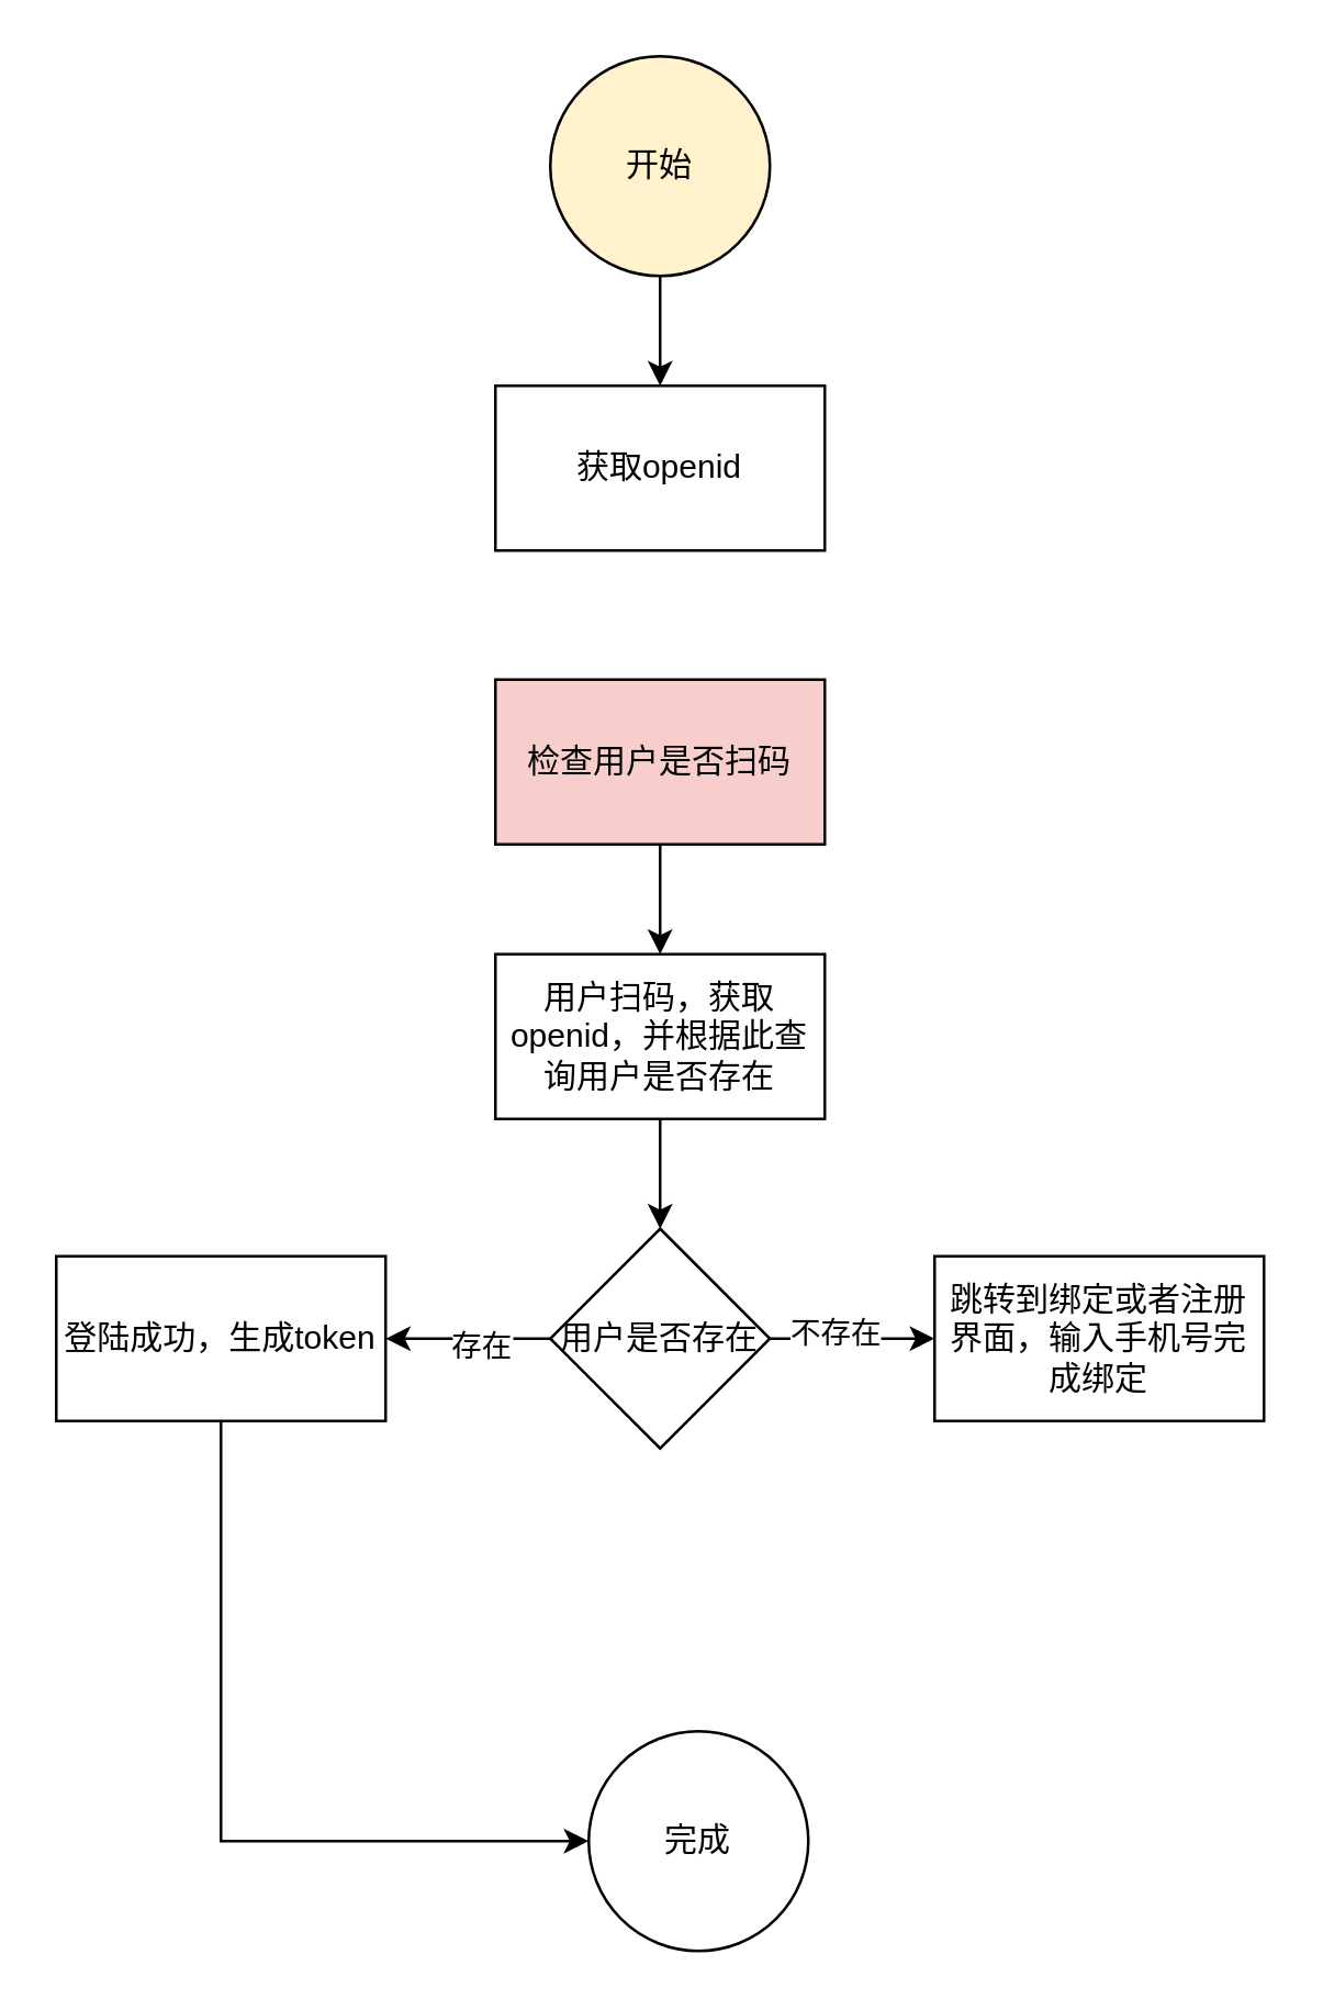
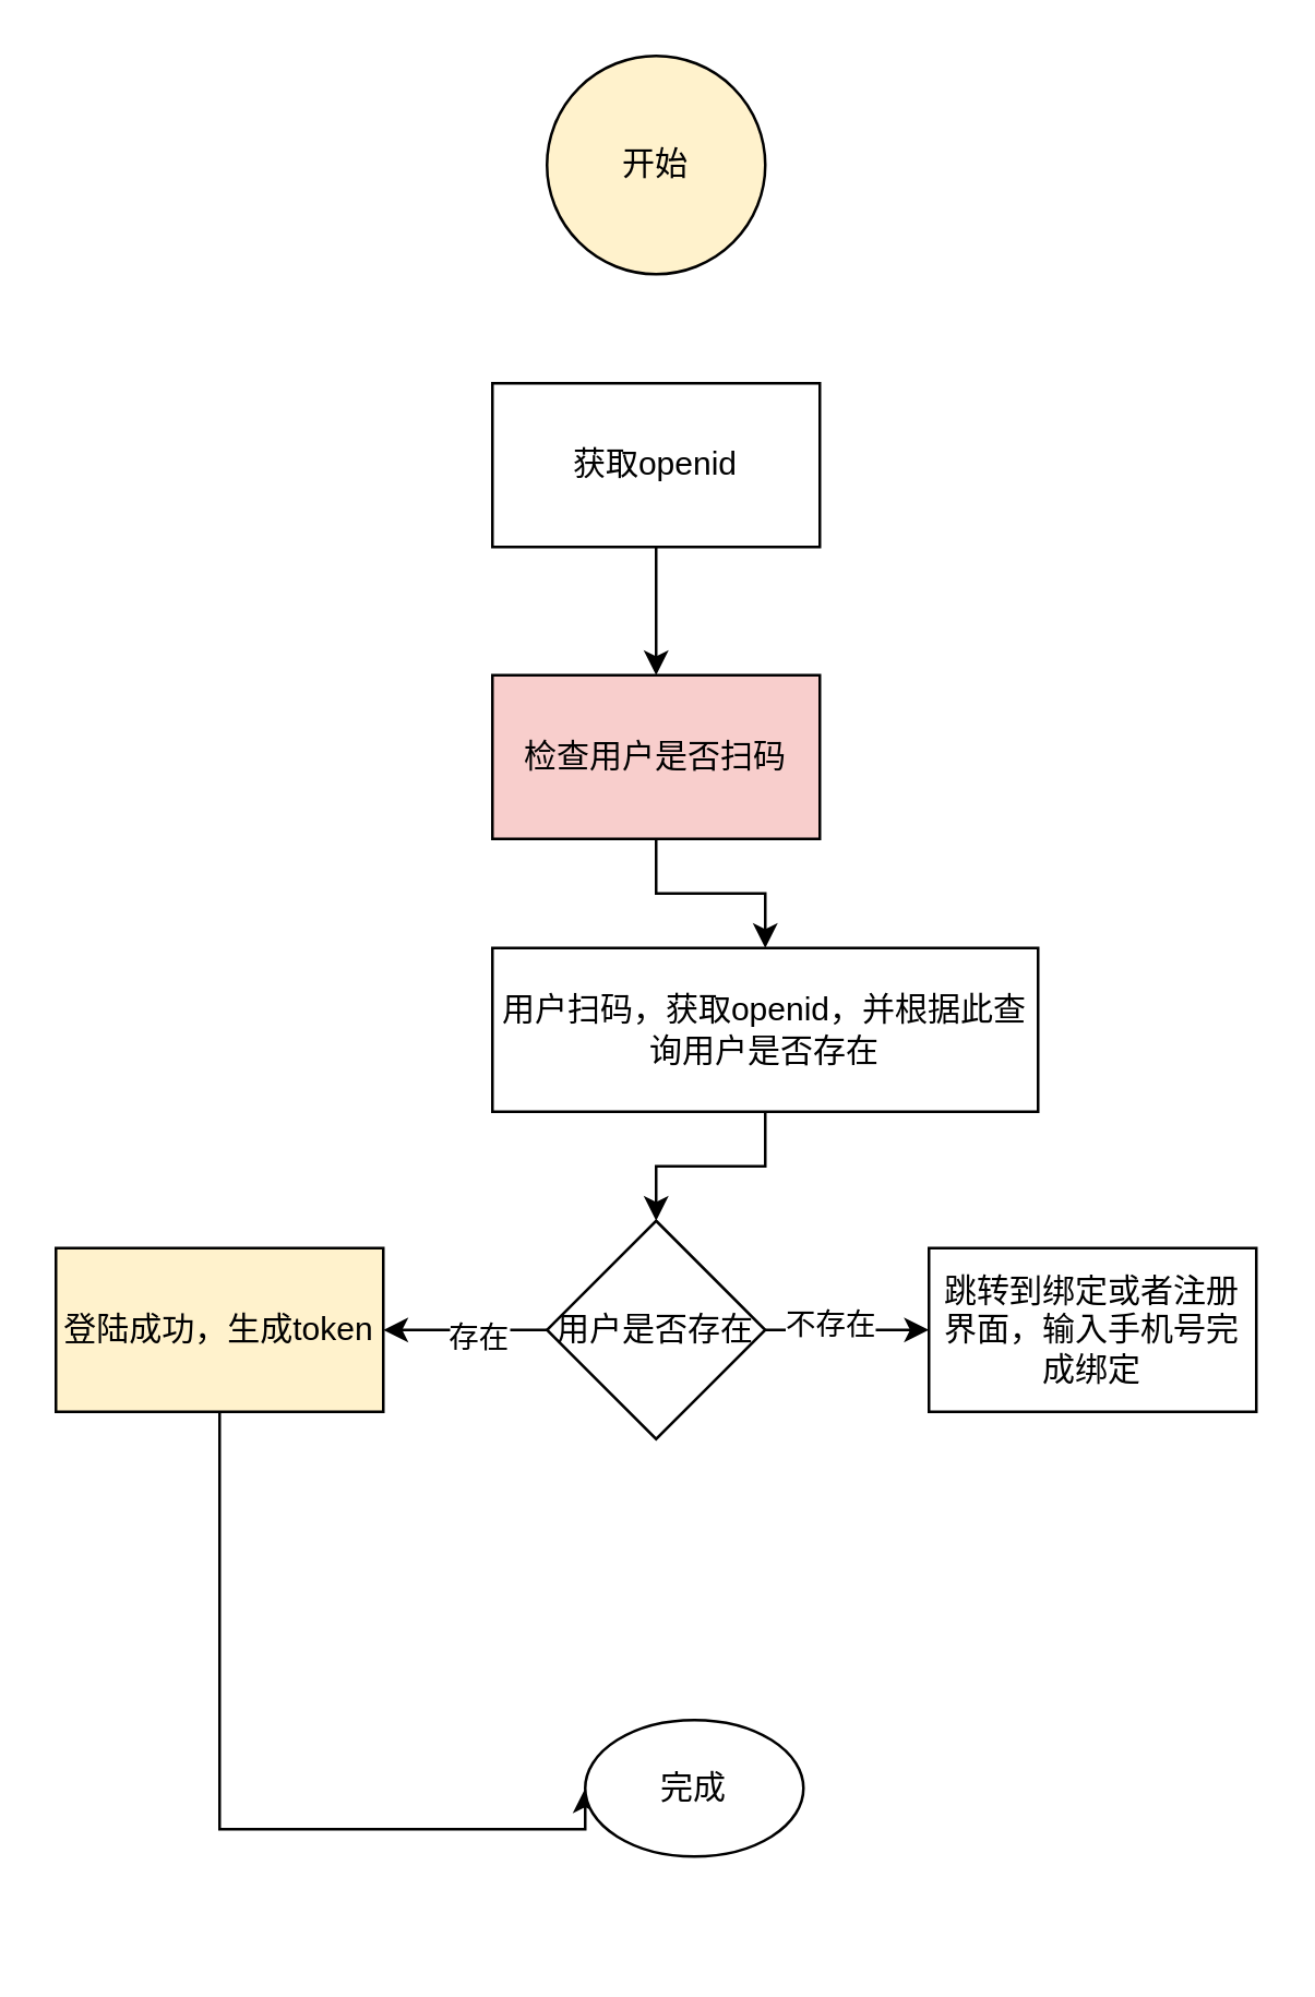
  <mxCell id="0" />
  <mxCell id="1" parent="0" />
- <mxCell id="2" value="" style="edgeStyle=orthogonalEdgeStyle;rounded=0;orthogonalLoop=1;jettySize=auto;html=1;" edge="1" parent="1" source="3" target="5"><mxGeometry relative="1" as="geometry" /></mxCell>
  <mxCell id="3" value="开始" style="ellipse;whiteSpace=wrap;html=1;aspect=fixed;fillColor=#fff2cc;" vertex="1" parent="1"><mxGeometry x="200" y="20" width="80" height="80" as="geometry" /></mxCell>
+ <mxCell id="4" value="" style="edgeStyle=orthogonalEdgeStyle;rounded=0;orthogonalLoop=1;jettySize=auto;html=1;" edge="1" parent="1" source="5" target="7"><mxGeometry relative="1" as="geometry" /></mxCell>
  <mxCell id="5" value="获取openid" style="whiteSpace=wrap;html=1;" vertex="1" parent="1"><mxGeometry x="180" y="140" width="120" height="60" as="geometry" /></mxCell>
  <mxCell id="6" value="" style="edgeStyle=orthogonalEdgeStyle;rounded=0;orthogonalLoop=1;jettySize=auto;html=1;" edge="1" parent="1" source="7" target="9"><mxGeometry relative="1" as="geometry" /></mxCell>
  <mxCell id="7" value="检查用户是否扫码" style="whiteSpace=wrap;html=1;fillColor=#f8cecc;" vertex="1" parent="1"><mxGeometry x="180" y="247" width="120" height="60" as="geometry" /></mxCell>
  <mxCell id="8" value="" style="edgeStyle=orthogonalEdgeStyle;rounded=0;orthogonalLoop=1;jettySize=auto;html=1;" edge="1" parent="1" source="9" target="14"><mxGeometry relative="1" as="geometry" /></mxCell>
- <mxCell id="9" value="用户扫码，获取openid，并根据此查询用户是否存在" style="whiteSpace=wrap;html=1;" vertex="1" parent="1"><mxGeometry x="180" y="347" width="120" height="60" as="geometry" /></mxCell>
+ <mxCell id="9" value="用户扫码，获取openid，并根据此查询用户是否存在" style="whiteSpace=wrap;html=1;" vertex="1" parent="1"><mxGeometry x="180" y="347" width="200" height="60" as="geometry" /></mxCell>
  <mxCell id="10" value="" style="edgeStyle=orthogonalEdgeStyle;rounded=0;orthogonalLoop=1;jettySize=auto;html=1;" edge="1" parent="1" source="14" target="16"><mxGeometry relative="1" as="geometry" /></mxCell>
  <mxCell id="11" value="存在" style="edgeLabel;html=1;align=center;verticalAlign=middle;resizable=0;points=[];" vertex="1" connectable="0" parent="10"><mxGeometry x="-0.138" y="2" relative="1" as="geometry"><mxPoint as="offset" /></mxGeometry></mxCell>
  <mxCell id="12" value="" style="edgeStyle=orthogonalEdgeStyle;rounded=0;orthogonalLoop=1;jettySize=auto;html=1;" edge="1" parent="1" source="14" target="17"><mxGeometry relative="1" as="geometry" /></mxCell>
  <mxCell id="13" value="不存在" style="edgeLabel;html=1;align=center;verticalAlign=middle;resizable=0;points=[];" vertex="1" connectable="0" parent="12"><mxGeometry x="-0.229" y="3" relative="1" as="geometry"><mxPoint as="offset" /></mxGeometry></mxCell>
  <mxCell id="14" value="用户是否存在" style="rhombus;whiteSpace=wrap;html=1;" vertex="1" parent="1"><mxGeometry x="200" y="447" width="80" height="80" as="geometry" /></mxCell>
  <mxCell id="15" style="edgeStyle=orthogonalEdgeStyle;rounded=0;orthogonalLoop=1;jettySize=auto;html=1;entryX=0;entryY=0.5;entryDx=0;entryDy=0;" edge="1" parent="1" source="16" target="18"><mxGeometry relative="1" as="geometry"><Array as="points"><mxPoint x="80" y="670" /></Array></mxGeometry></mxCell>
- <mxCell id="16" value="登陆成功，生成token" style="whiteSpace=wrap;html=1;" vertex="1" parent="1"><mxGeometry x="20" y="457" width="120" height="60" as="geometry" /></mxCell>
+ <mxCell id="16" value="登陆成功，生成token" style="whiteSpace=wrap;html=1;fillColor=#fff2cc;" vertex="1" parent="1"><mxGeometry x="20" y="457" width="120" height="60" as="geometry" /></mxCell>
  <mxCell id="17" value="跳转到绑定或者注册界面，输入手机号完成绑定" style="whiteSpace=wrap;html=1;" vertex="1" parent="1"><mxGeometry x="340" y="457" width="120" height="60" as="geometry" /></mxCell>
- <mxCell id="18" value="完成" style="ellipse;whiteSpace=wrap;html=1;" vertex="1" parent="1"><mxGeometry x="214" y="630" width="80" height="80" as="geometry" /></mxCell>
+ <mxCell id="18" value="完成" style="ellipse;whiteSpace=wrap;html=1;" vertex="1" parent="1"><mxGeometry x="214" y="630" width="80" height="50" as="geometry" /></mxCell>
